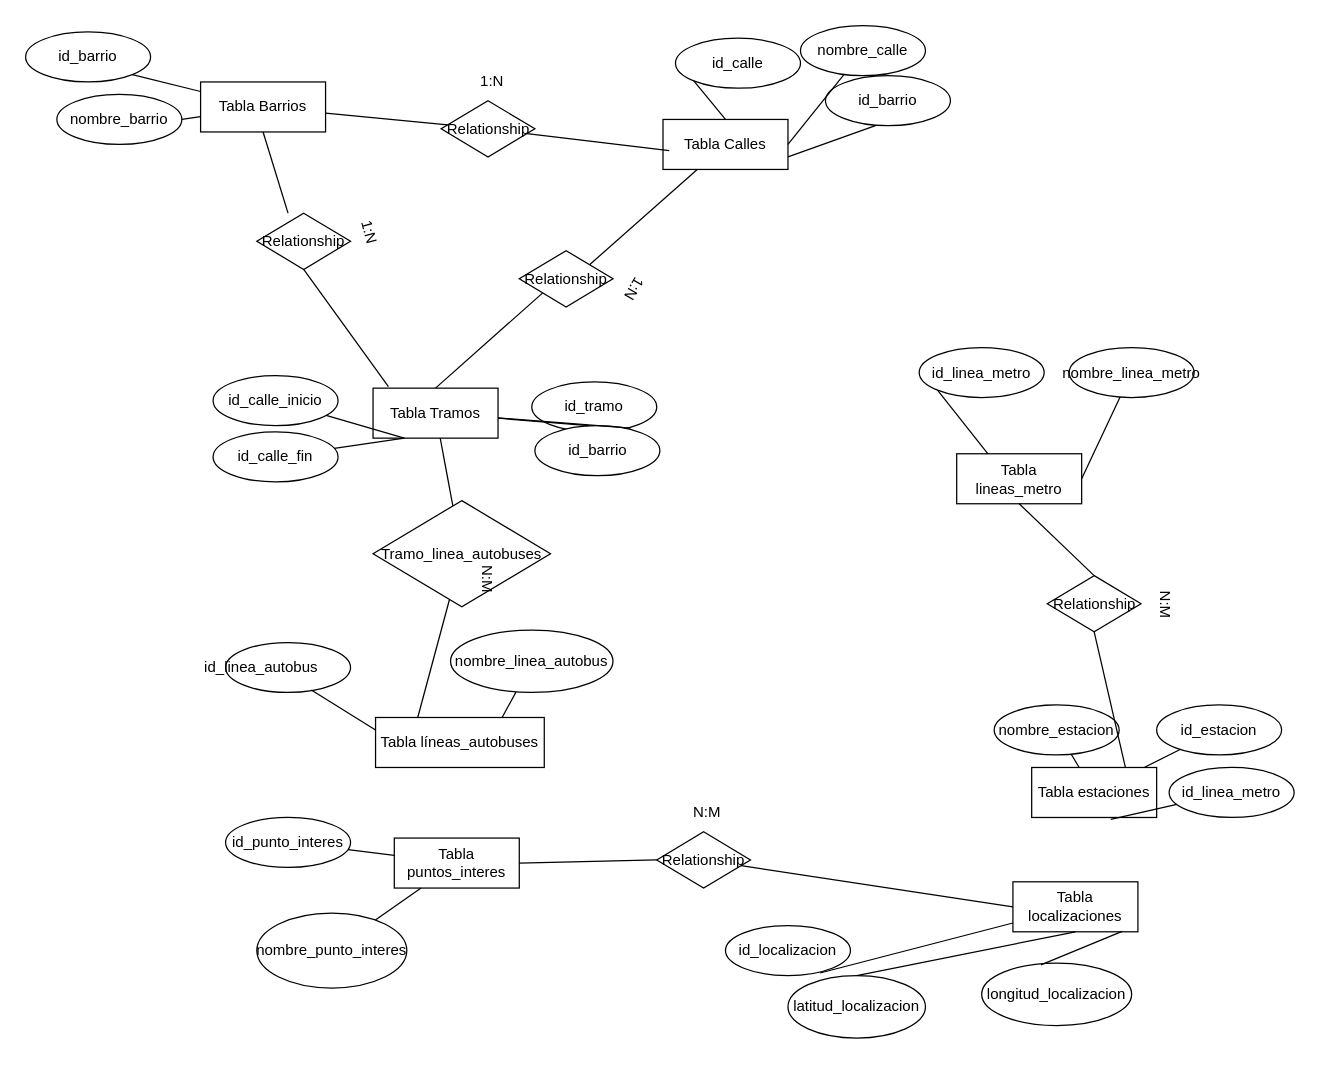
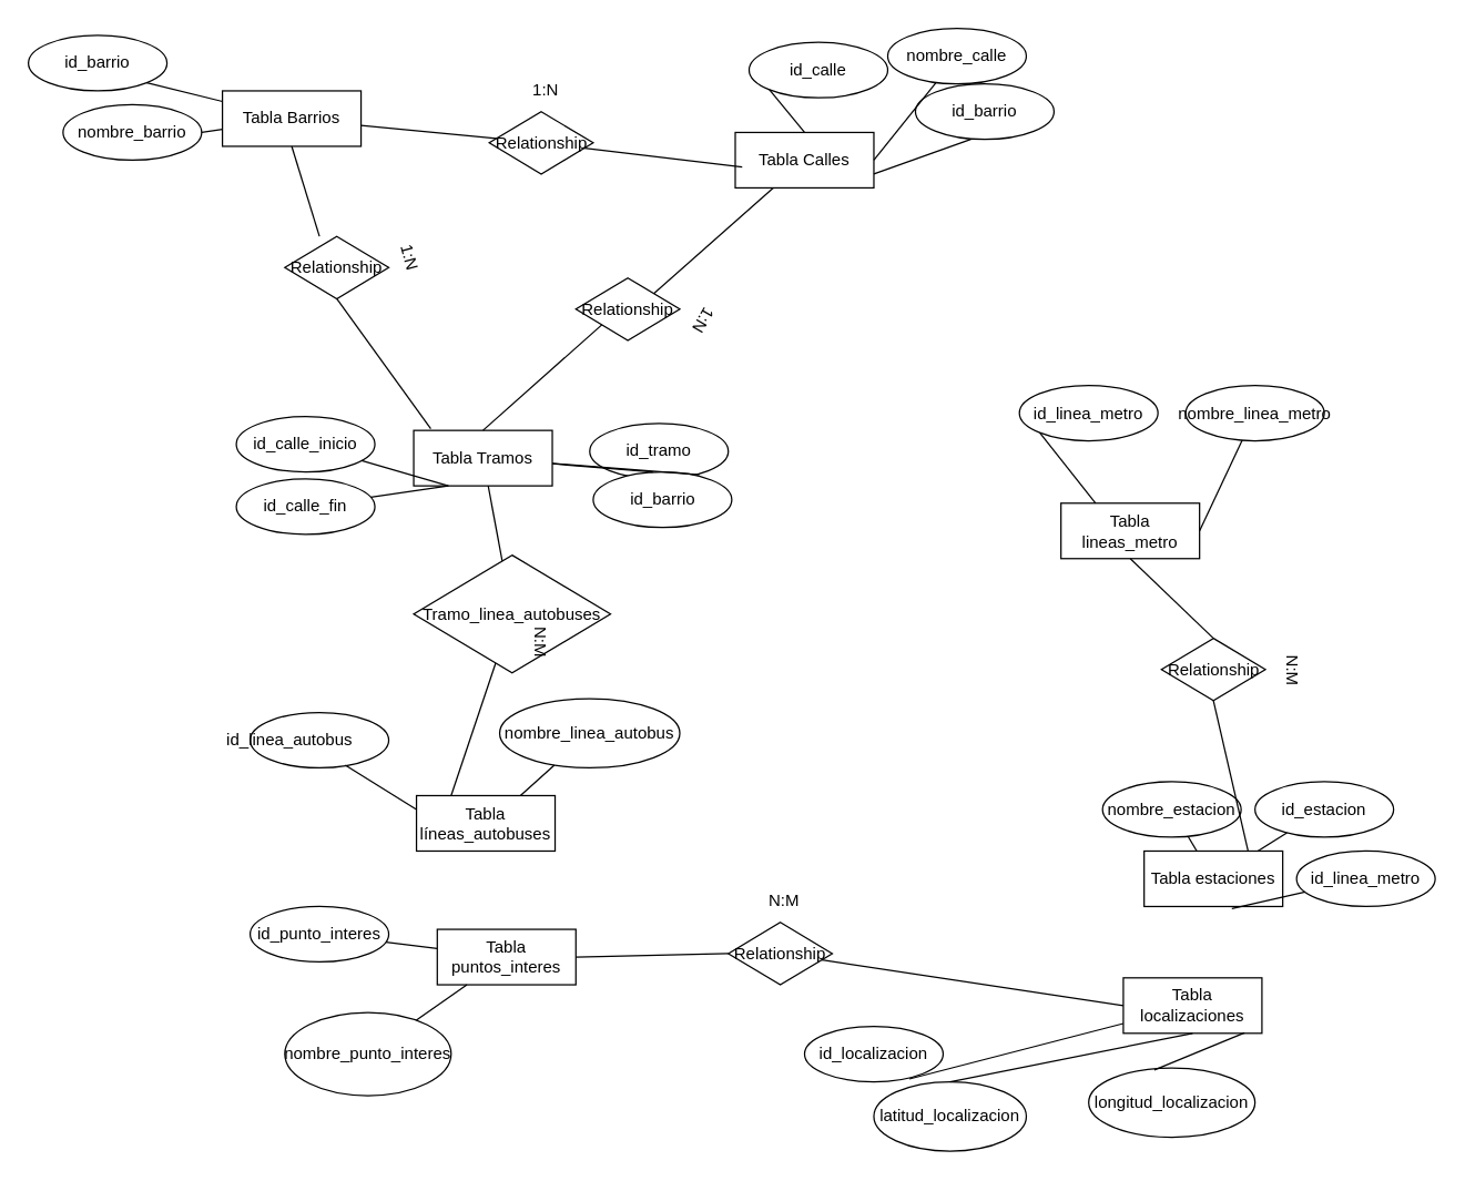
  <mxCell id="0" />
  <mxCell id="1" parent="0" />
  <mxCell id="2" value="Tabla Barrios" style="whiteSpace=wrap;html=1;align=center;" parent="1" vertex="1"><mxGeometry x="160" y="65" width="100" height="40" as="geometry" /></mxCell>
  <mxCell id="3" value="Tabla Calles" style="whiteSpace=wrap;html=1;align=center;" parent="1" vertex="1"><mxGeometry x="530" y="95" width="100" height="40" as="geometry" /></mxCell>
  <mxCell id="4" value="Tabla estaciones" style="whiteSpace=wrap;html=1;align=center;" parent="1" vertex="1"><mxGeometry x="825" y="613.52" width="100" height="40" as="geometry" /></mxCell>
  <mxCell id="5" value="Tabla lineas_metro" style="whiteSpace=wrap;html=1;align=center;" parent="1" vertex="1"><mxGeometry x="765" y="362.5" width="100" height="40" as="geometry" /></mxCell>
- <mxCell id="6" value="Tabla líneas_autobuses" style="whiteSpace=wrap;html=1;align=center;" parent="1" vertex="1"><mxGeometry x="300" y="573.52" width="135" height="40" as="geometry" /></mxCell>
+ <mxCell id="6" value="Tabla líneas_autobuses" style="whiteSpace=wrap;html=1;align=center;" parent="1" vertex="1"><mxGeometry x="300" y="573.52" width="100" height="40" as="geometry" /></mxCell>
  <mxCell id="7" value="Tabla puntos_interes" style="whiteSpace=wrap;html=1;align=center;" parent="1" vertex="1"><mxGeometry x="315" y="670" width="100" height="40" as="geometry" /></mxCell>
  <mxCell id="8" value="Tabla localizaciones" style="whiteSpace=wrap;html=1;align=center;" parent="1" vertex="1"><mxGeometry x="810" y="705" width="100" height="40" as="geometry" /></mxCell>
  <mxCell id="9" value="Tabla Tramos" style="whiteSpace=wrap;html=1;align=center;" parent="1" vertex="1"><mxGeometry x="298" y="310" width="100" height="40" as="geometry" /></mxCell>
  <mxCell id="10" value="id_barrio" style="ellipse;whiteSpace=wrap;html=1;align=center;" parent="1" vertex="1"><mxGeometry x="20" y="25" width="100" height="40" as="geometry" /></mxCell>
  <mxCell id="11" value="nombre_barrio" style="ellipse;whiteSpace=wrap;html=1;align=center;" parent="1" vertex="1"><mxGeometry x="45" y="75" width="100" height="40" as="geometry" /></mxCell>
  <mxCell id="12" value="id_calle" style="ellipse;whiteSpace=wrap;html=1;align=center;" parent="1" vertex="1"><mxGeometry x="540" y="30" width="100" height="40" as="geometry" /></mxCell>
  <mxCell id="13" value="nombre_calle" style="ellipse;whiteSpace=wrap;html=1;align=center;" parent="1" vertex="1"><mxGeometry x="640" y="20" width="100" height="40" as="geometry" /></mxCell>
  <mxCell id="14" value="id_barrio" style="ellipse;whiteSpace=wrap;html=1;align=center;" parent="1" vertex="1"><mxGeometry x="660" y="60" width="100" height="40" as="geometry" /></mxCell>
  <mxCell id="15" value="id_tramo" style="ellipse;whiteSpace=wrap;html=1;align=center;" parent="1" vertex="1"><mxGeometry x="425" y="305" width="100" height="40" as="geometry" /></mxCell>
  <mxCell id="16" value="id_barrio" style="ellipse;whiteSpace=wrap;html=1;align=center;" parent="1" vertex="1"><mxGeometry x="427.5" y="340" width="100" height="40" as="geometry" /></mxCell>
  <mxCell id="17" value="id_calle_fin" style="ellipse;whiteSpace=wrap;html=1;align=center;" parent="1" vertex="1"><mxGeometry x="170" y="345" width="100" height="40" as="geometry" /></mxCell>
  <mxCell id="18" value="id_calle_inicio" style="ellipse;whiteSpace=wrap;html=1;align=center;" parent="1" vertex="1"><mxGeometry x="170" y="300" width="100" height="40" as="geometry" /></mxCell>
  <mxCell id="19" value="id_linea_autobus&lt;span style=&quot;white-space: pre;&quot;&gt;&#09;&lt;/span&gt;&lt;span style=&quot;white-space: pre;&quot;&gt;&#09;&lt;/span&gt;" style="ellipse;whiteSpace=wrap;html=1;align=center;" parent="1" vertex="1"><mxGeometry x="180" y="513.52" width="100" height="40" as="geometry" /></mxCell>
  <mxCell id="20" value="nombre_linea_autobus" style="ellipse;whiteSpace=wrap;html=1;align=center;" parent="1" vertex="1"><mxGeometry x="360" y="503.52" width="130" height="50" as="geometry" /></mxCell>
  <mxCell id="21" value="id_linea_metro" style="ellipse;whiteSpace=wrap;html=1;align=center;" parent="1" vertex="1"><mxGeometry x="735" y="277.5" width="100" height="40" as="geometry" /></mxCell>
  <mxCell id="22" value="nombre_linea_metro" style="ellipse;whiteSpace=wrap;html=1;align=center;" parent="1" vertex="1"><mxGeometry x="855" y="277.5" width="100" height="40" as="geometry" /></mxCell>
  <mxCell id="23" value="nombre_estacion" style="ellipse;whiteSpace=wrap;html=1;align=center;" parent="1" vertex="1"><mxGeometry x="795" y="563.52" width="100" height="40" as="geometry" /></mxCell>
- <mxCell id="24" value="id_estacion" style="ellipse;whiteSpace=wrap;html=1;align=center;" parent="1" vertex="1"><mxGeometry x="925" y="563.52" width="100" height="40" as="geometry" /></mxCell>
+ <mxCell id="24" value="id_estacion" style="ellipse;whiteSpace=wrap;html=1;align=center;" parent="1" vertex="1"><mxGeometry x="905" y="563.52" width="100" height="40" as="geometry" /></mxCell>
  <mxCell id="25" value="id_linea_metro" style="ellipse;whiteSpace=wrap;html=1;align=center;" parent="1" vertex="1"><mxGeometry x="935" y="613.52" width="100" height="40" as="geometry" /></mxCell>
  <mxCell id="26" value="nombre_punto_interes" style="ellipse;whiteSpace=wrap;html=1;align=center;" parent="1" vertex="1"><mxGeometry x="205" y="730" width="120" height="60" as="geometry" /></mxCell>
  <mxCell id="27" value="id_punto_interes" style="ellipse;whiteSpace=wrap;html=1;align=center;" parent="1" vertex="1"><mxGeometry x="180" y="653.52" width="100" height="40" as="geometry" /></mxCell>
  <mxCell id="28" value="latitud_localizacion" style="ellipse;whiteSpace=wrap;html=1;align=center;" parent="1" vertex="1"><mxGeometry x="630" y="780" width="110" height="50" as="geometry" /></mxCell>
  <mxCell id="29" value="longitud_localizacion" style="ellipse;whiteSpace=wrap;html=1;align=center;" parent="1" vertex="1"><mxGeometry x="785" y="770" width="120" height="50" as="geometry" /></mxCell>
  <mxCell id="30" value="id_localizacion" style="ellipse;whiteSpace=wrap;html=1;align=center;" parent="1" vertex="1"><mxGeometry x="580" y="740" width="100" height="40" as="geometry" /></mxCell>
  <mxCell id="31" value="" style="endArrow=none;html=1;rounded=0;exitX=1;exitY=1;exitDx=0;exitDy=0;" parent="1" source="10" target="2" edge="1"><mxGeometry relative="1" as="geometry"><mxPoint x="180" y="25" as="sourcePoint" /><mxPoint x="340" y="25" as="targetPoint" /></mxGeometry></mxCell>
  <mxCell id="32" value="" style="endArrow=none;html=1;rounded=0;exitX=1;exitY=0.5;exitDx=0;exitDy=0;" parent="1" source="11" target="2" edge="1"><mxGeometry relative="1" as="geometry"><mxPoint x="145.78" y="119" as="sourcePoint" /><mxPoint x="193.78" y="145" as="targetPoint" /></mxGeometry></mxCell>
  <mxCell id="33" value="" style="endArrow=none;html=1;rounded=0;exitX=0;exitY=1;exitDx=0;exitDy=0;entryX=0.5;entryY=0;entryDx=0;entryDy=0;" parent="1" source="12" target="3" edge="1"><mxGeometry relative="1" as="geometry"><mxPoint x="450" y="40" as="sourcePoint" /><mxPoint x="610" y="40" as="targetPoint" /></mxGeometry></mxCell>
  <mxCell id="34" value="" style="endArrow=none;html=1;rounded=0;entryX=1;entryY=0.5;entryDx=0;entryDy=0;" parent="1" source="13" target="3" edge="1"><mxGeometry relative="1" as="geometry"><mxPoint x="700.36" y="74" as="sourcePoint" /><mxPoint x="705.36" y="120" as="targetPoint" /></mxGeometry></mxCell>
  <mxCell id="35" value="" style="endArrow=none;html=1;rounded=0;entryX=1;entryY=0.75;entryDx=0;entryDy=0;exitX=0.4;exitY=1;exitDx=0;exitDy=0;exitPerimeter=0;" parent="1" source="14" target="3" edge="1"><mxGeometry relative="1" as="geometry"><mxPoint x="749.52" y="80.12" as="sourcePoint" /><mxPoint x="696.52" y="141.12" as="targetPoint" /></mxGeometry></mxCell>
  <mxCell id="36" value="" style="endArrow=none;html=1;rounded=0;exitX=0.25;exitY=1;exitDx=0;exitDy=0;" parent="1" source="9" target="18" edge="1"><mxGeometry relative="1" as="geometry"><mxPoint x="178" y="380" as="sourcePoint" /><mxPoint x="108" y="405" as="targetPoint" /></mxGeometry></mxCell>
  <mxCell id="37" value="" style="endArrow=none;html=1;rounded=0;exitX=0.25;exitY=1;exitDx=0;exitDy=0;" parent="1" source="9" target="17" edge="1"><mxGeometry relative="1" as="geometry"><mxPoint x="188" y="370" as="sourcePoint" /><mxPoint x="118" y="395" as="targetPoint" /></mxGeometry></mxCell>
  <mxCell id="38" value="" style="endArrow=none;html=1;rounded=0;exitX=0.43;exitY=0;exitDx=0;exitDy=0;exitPerimeter=0;" parent="1" source="16" target="9" edge="1"><mxGeometry relative="1" as="geometry"><mxPoint x="387.04" y="385" as="sourcePoint" /><mxPoint x="378.04" y="415" as="targetPoint" /></mxGeometry></mxCell>
  <mxCell id="39" value="" style="endArrow=none;html=1;rounded=0;entryX=0.79;entryY=0.925;entryDx=0;entryDy=0;entryPerimeter=0;" parent="1" source="9" target="15" edge="1"><mxGeometry relative="1" as="geometry"><mxPoint x="434.09" y="342.5" as="sourcePoint" /><mxPoint x="396.09" y="307.5" as="targetPoint" /></mxGeometry></mxCell>
  <mxCell id="40" value="" style="endArrow=none;html=1;rounded=0;exitX=0.686;exitY=0.949;exitDx=0;exitDy=0;exitPerimeter=0;entryX=0;entryY=0.25;entryDx=0;entryDy=0;" parent="1" source="19" target="6" edge="1"><mxGeometry relative="1" as="geometry"><mxPoint x="130" y="613.52" as="sourcePoint" /><mxPoint x="290" y="613.52" as="targetPoint" /></mxGeometry></mxCell>
  <mxCell id="41" value="" style="endArrow=none;html=1;rounded=0;entryX=0.75;entryY=0;entryDx=0;entryDy=0;" parent="1" source="20" target="6" edge="1"><mxGeometry relative="1" as="geometry"><mxPoint x="324.7" y="521.52" as="sourcePoint" /><mxPoint x="375.7" y="553.52" as="targetPoint" /></mxGeometry></mxCell>
  <mxCell id="42" value="" style="endArrow=none;html=1;rounded=0;exitX=0;exitY=1;exitDx=0;exitDy=0;entryX=0.25;entryY=0;entryDx=0;entryDy=0;" parent="1" source="21" target="5" edge="1"><mxGeometry relative="1" as="geometry"><mxPoint x="684.7" y="380.5" as="sourcePoint" /><mxPoint x="735.7" y="412.5" as="targetPoint" /></mxGeometry></mxCell>
  <mxCell id="43" value="" style="endArrow=none;html=1;rounded=0;entryX=1;entryY=0.5;entryDx=0;entryDy=0;" parent="1" source="22" target="5" edge="1"><mxGeometry relative="1" as="geometry"><mxPoint x="885" y="392.5" as="sourcePoint" /><mxPoint x="1045" y="392.5" as="targetPoint" /></mxGeometry></mxCell>
  <mxCell id="44" value="" style="endArrow=none;html=1;rounded=0;" parent="1" source="23" target="4" edge="1"><mxGeometry relative="1" as="geometry"><mxPoint x="776" y="578.52" as="sourcePoint" /><mxPoint x="745" y="643.52" as="targetPoint" /></mxGeometry></mxCell>
  <mxCell id="45" value="" style="endArrow=none;html=1;rounded=0;" parent="1" source="24" target="4" edge="1"><mxGeometry relative="1" as="geometry"><mxPoint x="914.71" y="518.52" as="sourcePoint" /><mxPoint x="924.71" y="563.52" as="targetPoint" /></mxGeometry></mxCell>
  <mxCell id="46" value="" style="endArrow=none;html=1;rounded=0;entryX=0.633;entryY=1.037;entryDx=0;entryDy=0;entryPerimeter=0;" parent="1" source="25" target="4" edge="1"><mxGeometry relative="1" as="geometry"><mxPoint x="925" y="633.52" as="sourcePoint" /><mxPoint x="885" y="633.52" as="targetPoint" /></mxGeometry></mxCell>
  <mxCell id="47" value="" style="endArrow=none;html=1;rounded=0;" parent="1" source="7" target="27" edge="1"><mxGeometry relative="1" as="geometry"><mxPoint x="464" y="670.04" as="sourcePoint" /><mxPoint x="515" y="702.04" as="targetPoint" /></mxGeometry></mxCell>
  <mxCell id="48" value="" style="endArrow=none;html=1;rounded=0;" parent="1" source="7" target="26" edge="1"><mxGeometry relative="1" as="geometry"><mxPoint x="475.81" y="782.42" as="sourcePoint" /><mxPoint x="444.81" y="780.42" as="targetPoint" /></mxGeometry></mxCell>
  <mxCell id="49" value="" style="endArrow=none;html=1;rounded=0;exitX=0.756;exitY=0.949;exitDx=0;exitDy=0;exitPerimeter=0;" parent="1" source="30" target="8" edge="1"><mxGeometry relative="1" as="geometry"><mxPoint x="600.565" y="730" as="sourcePoint" /><mxPoint x="635" y="795" as="targetPoint" /></mxGeometry></mxCell>
  <mxCell id="50" value="" style="endArrow=none;html=1;rounded=0;exitX=0.5;exitY=0;exitDx=0;exitDy=0;entryX=0.5;entryY=1;entryDx=0;entryDy=0;" parent="1" source="28" target="8" edge="1"><mxGeometry relative="1" as="geometry"><mxPoint x="661" y="744.52" as="sourcePoint" /><mxPoint x="725" y="739.52" as="targetPoint" /></mxGeometry></mxCell>
  <mxCell id="51" value="" style="endArrow=none;html=1;rounded=0;exitX=0.395;exitY=0.029;exitDx=0;exitDy=0;entryX=0.874;entryY=0.993;entryDx=0;entryDy=0;entryPerimeter=0;exitPerimeter=0;" parent="1" source="29" target="8" edge="1"><mxGeometry relative="1" as="geometry"><mxPoint x="740" y="780" as="sourcePoint" /><mxPoint x="830" y="720" as="targetPoint" /></mxGeometry></mxCell>
  <mxCell id="52" value="Relationship" style="shape=rhombus;perimeter=rhombusPerimeter;whiteSpace=wrap;html=1;align=center;" parent="1" vertex="1"><mxGeometry x="352.5" y="80" width="75" height="45" as="geometry" /></mxCell>
  <mxCell id="53" value="" style="endArrow=none;html=1;rounded=0;" parent="1" source="2" target="52" edge="1"><mxGeometry relative="1" as="geometry"><mxPoint x="340" y="40" as="sourcePoint" /><mxPoint x="500" y="40" as="targetPoint" /></mxGeometry></mxCell>
  <mxCell id="54" value="" style="endArrow=none;html=1;rounded=0;" parent="1" source="52" edge="1"><mxGeometry relative="1" as="geometry"><mxPoint x="490.66" y="120.08" as="sourcePoint" /><mxPoint x="535" y="120" as="targetPoint" /></mxGeometry></mxCell>
  <mxCell id="55" value="" style="endArrow=none;html=1;rounded=0;entryX=1;entryY=0;entryDx=0;entryDy=0;" parent="1" source="3" target="56" edge="1"><mxGeometry relative="1" as="geometry"><mxPoint x="342.27" y="280.14" as="sourcePoint" /><mxPoint x="480" y="230" as="targetPoint" /></mxGeometry></mxCell>
  <mxCell id="56" value="Relationship" style="shape=rhombus;perimeter=rhombusPerimeter;whiteSpace=wrap;html=1;align=center;" parent="1" vertex="1"><mxGeometry x="415" y="200" width="75" height="45" as="geometry" /></mxCell>
  <mxCell id="57" value="" style="endArrow=none;html=1;rounded=0;entryX=0.5;entryY=0;entryDx=0;entryDy=0;exitX=0;exitY=1;exitDx=0;exitDy=0;" parent="1" source="56" target="9" edge="1"><mxGeometry relative="1" as="geometry"><mxPoint x="390.18" y="170" as="sourcePoint" /><mxPoint x="281.18" y="256" as="targetPoint" /></mxGeometry></mxCell>
  <mxCell id="58" value="Relationship" style="shape=rhombus;perimeter=rhombusPerimeter;whiteSpace=wrap;html=1;align=center;" parent="1" vertex="1"><mxGeometry x="205" y="170" width="75" height="45" as="geometry" /></mxCell>
  <mxCell id="59" value="" style="endArrow=none;html=1;rounded=0;exitX=0.5;exitY=1;exitDx=0;exitDy=0;entryX=0.333;entryY=0;entryDx=0;entryDy=0;entryPerimeter=0;" parent="1" source="2" target="58" edge="1"><mxGeometry relative="1" as="geometry"><mxPoint x="227.27" y="115.64" as="sourcePoint" /><mxPoint x="325.27" y="124.64" as="targetPoint" /></mxGeometry></mxCell>
  <mxCell id="60" value="" style="endArrow=none;html=1;rounded=0;exitX=0.5;exitY=1;exitDx=0;exitDy=0;entryX=0.123;entryY=-0.032;entryDx=0;entryDy=0;entryPerimeter=0;" parent="1" source="58" target="9" edge="1"><mxGeometry relative="1" as="geometry"><mxPoint x="320.02" y="170" as="sourcePoint" /><mxPoint x="358.02" y="235" as="targetPoint" /></mxGeometry></mxCell>
  <mxCell id="61" value="" style="endArrow=none;html=1;rounded=0;exitX=0.5;exitY=1;exitDx=0;exitDy=0;entryX=0.5;entryY=0;entryDx=0;entryDy=0;" parent="1" source="5" target="62" edge="1"><mxGeometry relative="1" as="geometry"><mxPoint x="724.6" y="286.25" as="sourcePoint" /><mxPoint x="810" y="440" as="targetPoint" /></mxGeometry></mxCell>
  <mxCell id="62" value="Relationship" style="shape=rhombus;perimeter=rhombusPerimeter;whiteSpace=wrap;html=1;align=center;" parent="1" vertex="1"><mxGeometry x="837.5" y="460" width="75" height="45" as="geometry" /></mxCell>
  <mxCell id="63" value="" style="endArrow=none;html=1;rounded=0;exitX=0.5;exitY=1;exitDx=0;exitDy=0;entryX=0.75;entryY=0;entryDx=0;entryDy=0;" parent="1" source="62" target="4" edge="1"><mxGeometry relative="1" as="geometry"><mxPoint x="725" y="470.5" as="sourcePoint" /><mxPoint x="785" y="527.5" as="targetPoint" /></mxGeometry></mxCell>
  <mxCell id="64" value="" style="endArrow=none;html=1;rounded=0;" parent="1" source="9" target="65" edge="1"><mxGeometry relative="1" as="geometry"><mxPoint x="280.5" y="469.8" as="sourcePoint" /><mxPoint x="348" y="460" as="targetPoint" /></mxGeometry></mxCell>
  <mxCell id="65" value="Tramo_linea_autobuses" style="shape=rhombus;perimeter=rhombusPerimeter;whiteSpace=wrap;html=1;align=center;" parent="1" vertex="1"><mxGeometry x="298" y="400" width="142" height="85" as="geometry" /></mxCell>
  <mxCell id="66" value="" style="endArrow=none;html=1;rounded=0;entryX=0.25;entryY=0;entryDx=0;entryDy=0;" parent="1" source="65" target="6" edge="1"><mxGeometry relative="1" as="geometry"><mxPoint x="414.89" y="422.31" as="sourcePoint" /><mxPoint x="406.89" y="513.31" as="targetPoint" /></mxGeometry></mxCell>
  <mxCell id="67" value="" style="endArrow=none;html=1;rounded=0;entryX=1;entryY=0.5;entryDx=0;entryDy=0;exitX=0;exitY=0.5;exitDx=0;exitDy=0;" parent="1" source="68" target="7" edge="1"><mxGeometry relative="1" as="geometry"><mxPoint x="495" y="680" as="sourcePoint" /><mxPoint x="480.43" y="729.7" as="targetPoint" /></mxGeometry></mxCell>
  <mxCell id="68" value="Relationship" style="shape=rhombus;perimeter=rhombusPerimeter;whiteSpace=wrap;html=1;align=center;" parent="1" vertex="1"><mxGeometry x="525" y="665" width="75" height="45" as="geometry" /></mxCell>
  <mxCell id="69" value="" style="endArrow=none;html=1;rounded=0;exitX=0;exitY=0.5;exitDx=0;exitDy=0;" parent="1" source="8" target="68" edge="1"><mxGeometry relative="1" as="geometry"><mxPoint x="657.5" y="680.5" as="sourcePoint" /><mxPoint x="602.5" y="682.5" as="targetPoint" /></mxGeometry></mxCell>
  <mxCell id="70" value="1:N" style="text;html=1;align=center;verticalAlign=middle;resizable=0;points=[];autosize=1;strokeColor=none;fillColor=none;" parent="1" vertex="1"><mxGeometry x="373" y="50" width="40" height="30" as="geometry" /></mxCell>
  <mxCell id="71" value="N:M" style="text;html=1;align=center;verticalAlign=middle;resizable=0;points=[];autosize=1;strokeColor=none;fillColor=none;rotation=90;" parent="1" vertex="1"><mxGeometry x="365" y="447.5" width="50" height="30" as="geometry" /></mxCell>
  <mxCell id="72" value="N:M" style="text;html=1;align=center;verticalAlign=middle;resizable=0;points=[];autosize=1;strokeColor=none;fillColor=none;rotation=90;" parent="1" vertex="1"><mxGeometry x="907.5" y="467.5" width="50" height="30" as="geometry" /></mxCell>
  <mxCell id="73" value="N:M" style="text;html=1;align=center;verticalAlign=middle;resizable=0;points=[];autosize=1;strokeColor=none;fillColor=none;rotation=0;" parent="1" vertex="1"><mxGeometry x="540" y="635" width="50" height="30" as="geometry" /></mxCell>
  <mxCell id="74" value="1:N" style="text;html=1;align=center;verticalAlign=middle;resizable=0;points=[];autosize=1;strokeColor=none;fillColor=none;rotation=120;" parent="1" vertex="1"><mxGeometry x="487.5" y="215" width="40" height="30" as="geometry" /></mxCell>
  <mxCell id="75" value="1:N" style="text;html=1;align=center;verticalAlign=middle;resizable=0;points=[];autosize=1;strokeColor=none;fillColor=none;rotation=75;" parent="1" vertex="1"><mxGeometry x="275" y="170" width="40" height="30" as="geometry" /></mxCell>
